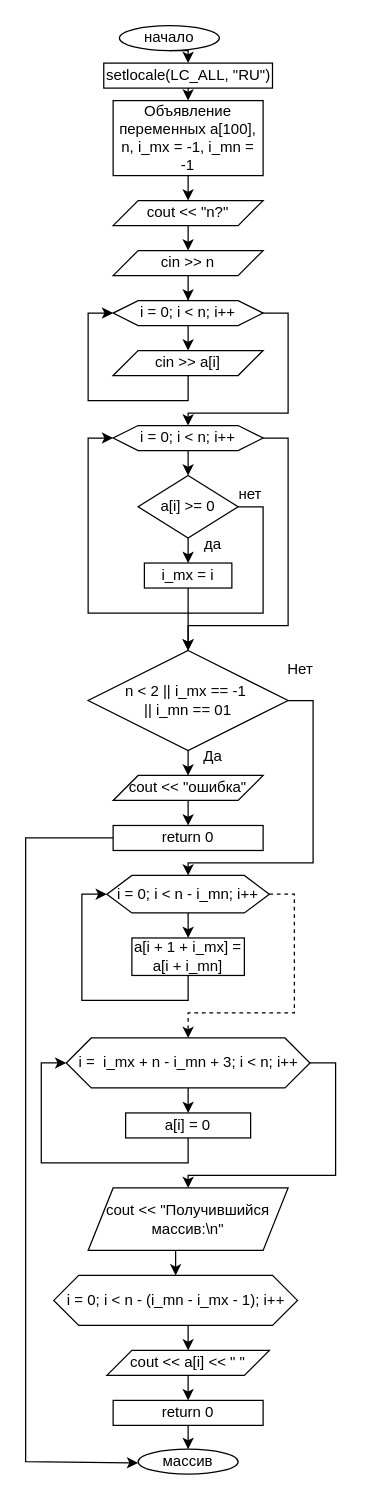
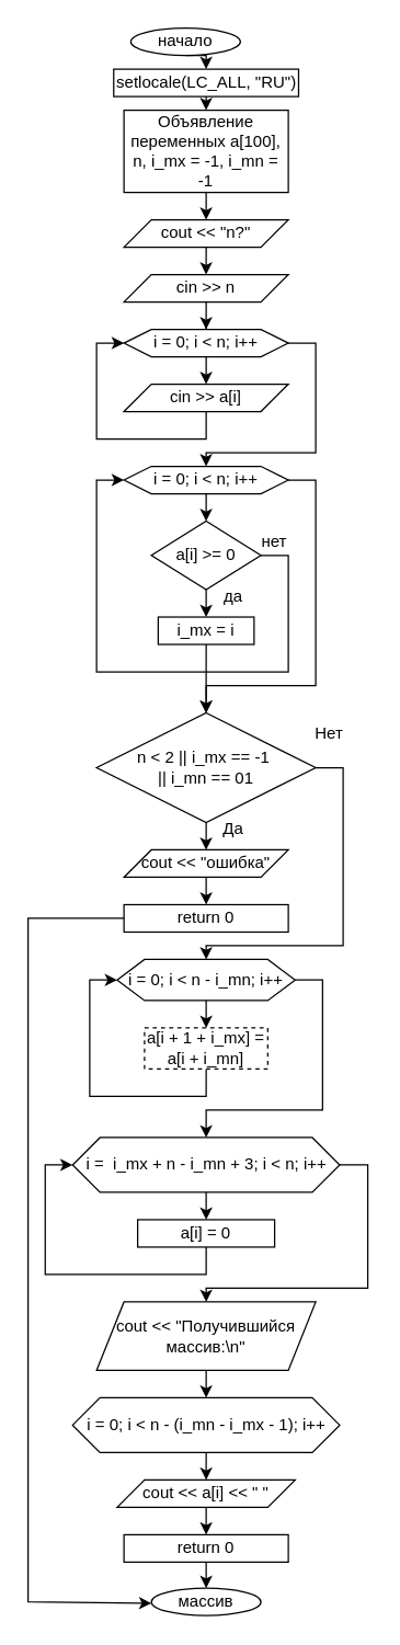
  <mxCell id="0" />
  <mxCell id="1" parent="0" />
  <mxCell id="2" style="edgeStyle=orthogonalEdgeStyle;rounded=0;orthogonalLoop=1;jettySize=auto;html=1;exitX=0.5;exitY=1;exitDx=0;exitDy=0;entryX=0.5;entryY=0;entryDx=0;entryDy=0;" edge="1" parent="1" source="3" target="6"><mxGeometry relative="1" as="geometry" /></mxCell>
  <mxCell id="3" value="начало" style="ellipse;whiteSpace=wrap;html=1;" parent="1" vertex="1"><mxGeometry x="95" y="20" width="80" height="20" as="geometry" /></mxCell>
  <mxCell id="4" value="массив" style="ellipse;whiteSpace=wrap;html=1;" parent="1" vertex="1"><mxGeometry x="110" y="1159" width="80" height="20" as="geometry" /></mxCell>
  <mxCell id="5" style="edgeStyle=orthogonalEdgeStyle;rounded=0;orthogonalLoop=1;jettySize=auto;html=1;exitX=0.5;exitY=1;exitDx=0;exitDy=0;entryX=0.5;entryY=0;entryDx=0;entryDy=0;" edge="1" parent="1" source="6" target="8"><mxGeometry relative="1" as="geometry" /></mxCell>
  <mxCell id="6" value="setlocale(LC_ALL, &quot;RU&quot;)" style="rounded=0;whiteSpace=wrap;html=1;" parent="1" vertex="1"><mxGeometry x="82.5" y="50" width="135" height="20" as="geometry" /></mxCell>
  <mxCell id="7" style="edgeStyle=orthogonalEdgeStyle;rounded=0;orthogonalLoop=1;jettySize=auto;html=1;exitX=0.5;exitY=1;exitDx=0;exitDy=0;entryX=0.5;entryY=0;entryDx=0;entryDy=0;" edge="1" parent="1" source="8" target="10"><mxGeometry relative="1" as="geometry" /></mxCell>
  <mxCell id="8" value="Объявление переменных a[100], n, i_mx = -1, i_mn = -1" style="rounded=0;whiteSpace=wrap;html=1;" parent="1" vertex="1"><mxGeometry x="90" y="80" width="120" height="60" as="geometry" /></mxCell>
  <mxCell id="9" style="edgeStyle=orthogonalEdgeStyle;rounded=0;orthogonalLoop=1;jettySize=auto;html=1;exitX=0.5;exitY=1;exitDx=0;exitDy=0;entryX=0.5;entryY=0;entryDx=0;entryDy=0;" edge="1" parent="1" source="10" target="12"><mxGeometry relative="1" as="geometry" /></mxCell>
  <mxCell id="10" value="cout &amp;lt;&amp;lt; &quot;n?&quot;" style="shape=parallelogram;perimeter=parallelogramPerimeter;whiteSpace=wrap;html=1;fixedSize=1;" parent="1" vertex="1"><mxGeometry x="90" y="160" width="120" height="20" as="geometry" /></mxCell>
  <mxCell id="11" style="edgeStyle=orthogonalEdgeStyle;rounded=0;orthogonalLoop=1;jettySize=auto;html=1;exitX=0.5;exitY=1;exitDx=0;exitDy=0;" edge="1" parent="1" source="12" target="15"><mxGeometry relative="1" as="geometry" /></mxCell>
  <mxCell id="12" value="cin &amp;gt;&amp;gt; n" style="shape=parallelogram;perimeter=parallelogramPerimeter;whiteSpace=wrap;html=1;fixedSize=1;" parent="1" vertex="1"><mxGeometry x="90" y="200" width="120" height="20" as="geometry" /></mxCell>
  <mxCell id="13" style="edgeStyle=orthogonalEdgeStyle;rounded=0;orthogonalLoop=1;jettySize=auto;html=1;exitX=0.5;exitY=1;exitDx=0;exitDy=0;entryX=0.5;entryY=0;entryDx=0;entryDy=0;" edge="1" parent="1" source="15" target="17"><mxGeometry relative="1" as="geometry" /></mxCell>
  <mxCell id="14" style="edgeStyle=orthogonalEdgeStyle;rounded=0;orthogonalLoop=1;jettySize=auto;html=1;exitX=1;exitY=0.5;exitDx=0;exitDy=0;entryX=0.5;entryY=0;entryDx=0;entryDy=0;" edge="1" parent="1" source="15" target="20"><mxGeometry relative="1" as="geometry"><Array as="points"><mxPoint x="230" y="250" /><mxPoint x="230" y="330" /><mxPoint x="150" y="330" /></Array></mxGeometry></mxCell>
  <mxCell id="15" value="i = 0; i &amp;lt; n; i++" style="shape=hexagon;perimeter=hexagonPerimeter2;whiteSpace=wrap;html=1;fixedSize=1;" parent="1" vertex="1"><mxGeometry x="90" y="240" width="120" height="20" as="geometry" /></mxCell>
  <mxCell id="16" style="edgeStyle=orthogonalEdgeStyle;rounded=0;orthogonalLoop=1;jettySize=auto;html=1;exitX=0.5;exitY=1;exitDx=0;exitDy=0;entryX=0;entryY=0.5;entryDx=0;entryDy=0;" edge="1" parent="1" source="17" target="15"><mxGeometry relative="1" as="geometry" /></mxCell>
  <mxCell id="17" value="cin &amp;gt;&amp;gt; a[i]" style="shape=parallelogram;perimeter=parallelogramPerimeter;whiteSpace=wrap;html=1;fixedSize=1;" vertex="1" parent="1"><mxGeometry x="90" y="280" width="120" height="20" as="geometry" /></mxCell>
  <mxCell id="18" style="edgeStyle=orthogonalEdgeStyle;rounded=0;orthogonalLoop=1;jettySize=auto;html=1;exitX=0.5;exitY=1;exitDx=0;exitDy=0;entryX=0.5;entryY=0;entryDx=0;entryDy=0;" edge="1" parent="1" source="20" target="23"><mxGeometry relative="1" as="geometry" /></mxCell>
  <mxCell id="19" style="edgeStyle=orthogonalEdgeStyle;rounded=0;orthogonalLoop=1;jettySize=auto;html=1;exitX=1;exitY=0.5;exitDx=0;exitDy=0;entryX=0.5;entryY=0;entryDx=0;entryDy=0;" edge="1" parent="1" source="20" target="30"><mxGeometry relative="1" as="geometry"><Array as="points"><mxPoint x="230" y="350" /><mxPoint x="230" y="500" /><mxPoint x="150" y="500" /></Array></mxGeometry></mxCell>
  <mxCell id="20" value="i = 0; i &amp;lt; n; i++" style="shape=hexagon;perimeter=hexagonPerimeter2;whiteSpace=wrap;html=1;fixedSize=1;" vertex="1" parent="1"><mxGeometry x="90" y="340" width="120" height="20" as="geometry" /></mxCell>
  <mxCell id="21" style="edgeStyle=orthogonalEdgeStyle;rounded=0;orthogonalLoop=1;jettySize=auto;html=1;exitX=0.5;exitY=1;exitDx=0;exitDy=0;entryX=0.5;entryY=0;entryDx=0;entryDy=0;" edge="1" parent="1" source="23" target="25"><mxGeometry relative="1" as="geometry" /></mxCell>
  <mxCell id="22" style="edgeStyle=orthogonalEdgeStyle;rounded=0;orthogonalLoop=1;jettySize=auto;html=1;exitX=1;exitY=0.5;exitDx=0;exitDy=0;entryX=0;entryY=0.5;entryDx=0;entryDy=0;" edge="1" parent="1" source="23" target="20"><mxGeometry relative="1" as="geometry"><Array as="points"><mxPoint x="210" y="405" /><mxPoint x="210" y="490" /><mxPoint x="70" y="490" /><mxPoint x="70" y="350" /></Array></mxGeometry></mxCell>
  <mxCell id="23" value="a[i] &amp;gt;= 0" style="rhombus;whiteSpace=wrap;html=1;" vertex="1" parent="1"><mxGeometry x="110" y="380" width="80" height="50" as="geometry" /></mxCell>
  <mxCell id="24" style="edgeStyle=orthogonalEdgeStyle;rounded=0;orthogonalLoop=1;jettySize=auto;html=1;exitX=0.5;exitY=1;exitDx=0;exitDy=0;entryX=0.5;entryY=0;entryDx=0;entryDy=0;" edge="1" parent="1" source="25" target="30"><mxGeometry relative="1" as="geometry" /></mxCell>
  <mxCell id="25" value="i_mx = i" style="rounded=0;whiteSpace=wrap;html=1;" vertex="1" parent="1"><mxGeometry x="115" y="450" width="70" height="20" as="geometry" /></mxCell>
  <mxCell id="26" value="нет" style="text;html=1;align=center;verticalAlign=middle;whiteSpace=wrap;rounded=0;" vertex="1" parent="1"><mxGeometry x="170" y="380" width="60" height="30" as="geometry" /></mxCell>
  <mxCell id="27" value="да" style="text;html=1;align=center;verticalAlign=middle;whiteSpace=wrap;rounded=0;" vertex="1" parent="1"><mxGeometry x="140" y="420" width="60" height="30" as="geometry" /></mxCell>
  <mxCell id="28" style="edgeStyle=orthogonalEdgeStyle;rounded=0;orthogonalLoop=1;jettySize=auto;html=1;exitX=0.5;exitY=1;exitDx=0;exitDy=0;entryX=0.5;entryY=0;entryDx=0;entryDy=0;" edge="1" parent="1" source="30" target="32"><mxGeometry relative="1" as="geometry" /></mxCell>
  <mxCell id="29" style="edgeStyle=orthogonalEdgeStyle;rounded=0;orthogonalLoop=1;jettySize=auto;html=1;exitX=1;exitY=0.5;exitDx=0;exitDy=0;entryX=0.5;entryY=0;entryDx=0;entryDy=0;" edge="1" parent="1" source="30" target="39"><mxGeometry relative="1" as="geometry"><Array as="points"><mxPoint x="250" y="560" /><mxPoint x="250" y="690" /><mxPoint x="150" y="690" /></Array></mxGeometry></mxCell>
  <mxCell id="30" value="n &amp;lt; 2 || i_mx == -1&amp;nbsp;&lt;div&gt;|| i_mn == 01&lt;/div&gt;" style="rhombus;whiteSpace=wrap;html=1;" vertex="1" parent="1"><mxGeometry x="70" y="520" width="160" height="80" as="geometry" /></mxCell>
  <mxCell id="31" style="edgeStyle=orthogonalEdgeStyle;rounded=0;orthogonalLoop=1;jettySize=auto;html=1;exitX=0.5;exitY=1;exitDx=0;exitDy=0;entryX=0.5;entryY=0;entryDx=0;entryDy=0;" edge="1" parent="1" source="32" target="34"><mxGeometry relative="1" as="geometry" /></mxCell>
  <mxCell id="32" value="cout &amp;lt;&amp;lt; &quot;ошибка&quot;" style="shape=parallelogram;perimeter=parallelogramPerimeter;whiteSpace=wrap;html=1;fixedSize=1;" vertex="1" parent="1"><mxGeometry x="90" y="620" width="120" height="20" as="geometry" /></mxCell>
  <mxCell id="33" style="edgeStyle=orthogonalEdgeStyle;rounded=0;orthogonalLoop=1;jettySize=auto;html=1;exitX=1;exitY=0.5;exitDx=0;exitDy=0;" edge="1" parent="1" source="34"><mxGeometry relative="1" as="geometry"><mxPoint x="110" y="1170" as="targetPoint" /><Array as="points"><mxPoint x="20" y="670" /><mxPoint x="20" y="1169" /></Array></mxGeometry></mxCell>
  <mxCell id="34" value="return 0" style="rounded=0;whiteSpace=wrap;html=1;" vertex="1" parent="1"><mxGeometry x="90" y="660" width="120" height="20" as="geometry" /></mxCell>
  <mxCell id="35" value="Да" style="text;html=1;align=center;verticalAlign=middle;whiteSpace=wrap;rounded=0;" vertex="1" parent="1"><mxGeometry x="140" y="590" width="60" height="30" as="geometry" /></mxCell>
  <mxCell id="36" value="Нет" style="text;html=1;align=center;verticalAlign=middle;whiteSpace=wrap;rounded=0;" vertex="1" parent="1"><mxGeometry x="210" y="520" width="60" height="30" as="geometry" /></mxCell>
  <mxCell id="37" style="edgeStyle=orthogonalEdgeStyle;rounded=0;orthogonalLoop=1;jettySize=auto;html=1;exitX=0.5;exitY=1;exitDx=0;exitDy=0;entryX=0.5;entryY=0;entryDx=0;entryDy=0;" edge="1" parent="1" source="39" target="41"><mxGeometry relative="1" as="geometry" /></mxCell>
- <mxCell id="38" style="edgeStyle=orthogonalEdgeStyle;rounded=0;orthogonalLoop=1;jettySize=auto;html=1;exitX=1;exitY=0.5;exitDx=0;exitDy=0;dashed=1;" edge="1" parent="1" source="39" target="44"><mxGeometry relative="1" as="geometry"><Array as="points"><mxPoint x="235" y="715" /><mxPoint x="235" y="810" /><mxPoint x="150" y="810" /></Array></mxGeometry></mxCell>
+ <mxCell id="38" style="edgeStyle=orthogonalEdgeStyle;rounded=0;orthogonalLoop=1;jettySize=auto;html=1;exitX=1;exitY=0.5;exitDx=0;exitDy=0;" edge="1" parent="1" source="39" target="44"><mxGeometry relative="1" as="geometry"><Array as="points"><mxPoint x="235" y="715" /><mxPoint x="235" y="810" /><mxPoint x="150" y="810" /></Array></mxGeometry></mxCell>
  <mxCell id="39" value="i = 0; i &amp;lt; n - i_mn; i++" style="shape=hexagon;perimeter=hexagonPerimeter2;whiteSpace=wrap;html=1;fixedSize=1;" vertex="1" parent="1"><mxGeometry x="85" y="700" width="130" height="30" as="geometry" /></mxCell>
  <mxCell id="40" style="edgeStyle=orthogonalEdgeStyle;rounded=0;orthogonalLoop=1;jettySize=auto;html=1;exitX=0.5;exitY=1;exitDx=0;exitDy=0;entryX=0;entryY=0.5;entryDx=0;entryDy=0;" edge="1" parent="1" source="41" target="39"><mxGeometry relative="1" as="geometry" /></mxCell>
- <mxCell id="41" value="a[i + 1 + i_mx] = a[i + i_mn]" style="rounded=0;whiteSpace=wrap;html=1;" vertex="1" parent="1"><mxGeometry x="105" y="750" width="90" height="30" as="geometry" /></mxCell>
+ <mxCell id="41" value="a[i + 1 + i_mx] = a[i + i_mn]" style="rounded=0;whiteSpace=wrap;html=1;dashed=1;" vertex="1" parent="1"><mxGeometry x="105" y="750" width="90" height="30" as="geometry" /></mxCell>
  <mxCell id="42" style="edgeStyle=orthogonalEdgeStyle;rounded=0;orthogonalLoop=1;jettySize=auto;html=1;exitX=0.5;exitY=1;exitDx=0;exitDy=0;entryX=0.5;entryY=0;entryDx=0;entryDy=0;" edge="1" parent="1" source="44" target="46"><mxGeometry relative="1" as="geometry" /></mxCell>
  <mxCell id="43" style="edgeStyle=orthogonalEdgeStyle;rounded=0;orthogonalLoop=1;jettySize=auto;html=1;exitX=1;exitY=0.5;exitDx=0;exitDy=0;entryX=0.5;entryY=0;entryDx=0;entryDy=0;" edge="1" parent="1" source="44" target="48"><mxGeometry relative="1" as="geometry"><Array as="points"><mxPoint x="268" y="850" /><mxPoint x="268" y="940" /><mxPoint x="150" y="940" /></Array></mxGeometry></mxCell>
  <mxCell id="44" value="i =&amp;nbsp; i_mx + n - i_mn + 3; i &amp;lt; n; i++" style="shape=hexagon;perimeter=hexagonPerimeter2;whiteSpace=wrap;html=1;fixedSize=1;" vertex="1" parent="1"><mxGeometry x="52.5" y="830" width="195" height="40" as="geometry" /></mxCell>
  <mxCell id="45" style="edgeStyle=orthogonalEdgeStyle;rounded=0;orthogonalLoop=1;jettySize=auto;html=1;exitX=0.5;exitY=1;exitDx=0;exitDy=0;entryX=0;entryY=0.5;entryDx=0;entryDy=0;" edge="1" parent="1" source="46" target="44"><mxGeometry relative="1" as="geometry" /></mxCell>
  <mxCell id="46" value="a[i] = 0" style="rounded=0;whiteSpace=wrap;html=1;" vertex="1" parent="1"><mxGeometry x="100" y="890" width="100" height="20" as="geometry" /></mxCell>
  <mxCell id="47" style="edgeStyle=orthogonalEdgeStyle;rounded=0;orthogonalLoop=1;jettySize=auto;html=1;exitX=0.5;exitY=1;exitDx=0;exitDy=0;entryX=0.5;entryY=0;entryDx=0;entryDy=0;" edge="1" parent="1" source="48" target="50"><mxGeometry relative="1" as="geometry" /></mxCell>
  <mxCell id="48" value="cout &amp;lt;&amp;lt; &quot;Получившийся массив:\n&quot;" style="shape=parallelogram;perimeter=parallelogramPerimeter;whiteSpace=wrap;html=1;fixedSize=1;" vertex="1" parent="1"><mxGeometry x="70" y="950" width="160" height="50" as="geometry" /></mxCell>
  <mxCell id="49" style="edgeStyle=orthogonalEdgeStyle;rounded=0;orthogonalLoop=1;jettySize=auto;html=1;exitX=0.5;exitY=1;exitDx=0;exitDy=0;entryX=0.5;entryY=0;entryDx=0;entryDy=0;" edge="1" parent="1" source="50" target="52"><mxGeometry relative="1" as="geometry" /></mxCell>
- <mxCell id="50" value="i = 0; i &amp;lt; n - (i_mn - i_mx - 1); i++" style="shape=hexagon;perimeter=hexagonPerimeter2;whiteSpace=wrap;html=1;fixedSize=1;" vertex="1" parent="1"><mxGeometry x="42.5" y="1020" width="195" height="40" as="geometry" /></mxCell>
+ <mxCell id="50" value="i = 0; i &amp;lt; n - (i_mn - i_mx - 1); i++" style="shape=hexagon;perimeter=hexagonPerimeter2;whiteSpace=wrap;html=1;fixedSize=1;" vertex="1" parent="1"><mxGeometry x="52.5" y="1020" width="195" height="40" as="geometry" /></mxCell>
  <mxCell id="51" style="edgeStyle=orthogonalEdgeStyle;rounded=0;orthogonalLoop=1;jettySize=auto;html=1;exitX=0.5;exitY=1;exitDx=0;exitDy=0;entryX=0.5;entryY=0;entryDx=0;entryDy=0;" edge="1" parent="1" source="52" target="54"><mxGeometry relative="1" as="geometry" /></mxCell>
  <mxCell id="52" value="cout &amp;lt;&amp;lt; a[i] &amp;lt;&amp;lt; &quot; &quot;" style="shape=parallelogram;perimeter=parallelogramPerimeter;whiteSpace=wrap;html=1;fixedSize=1;" vertex="1" parent="1"><mxGeometry x="85" y="1080" width="130" height="20" as="geometry" /></mxCell>
  <mxCell id="53" style="edgeStyle=orthogonalEdgeStyle;rounded=0;orthogonalLoop=1;jettySize=auto;html=1;exitX=0.5;exitY=1;exitDx=0;exitDy=0;entryX=0.5;entryY=0;entryDx=0;entryDy=0;" edge="1" parent="1" source="54" target="4"><mxGeometry relative="1" as="geometry" /></mxCell>
  <mxCell id="54" value="return 0" style="rounded=0;whiteSpace=wrap;html=1;" vertex="1" parent="1"><mxGeometry x="90" y="1120" width="120" height="20" as="geometry" /></mxCell>
